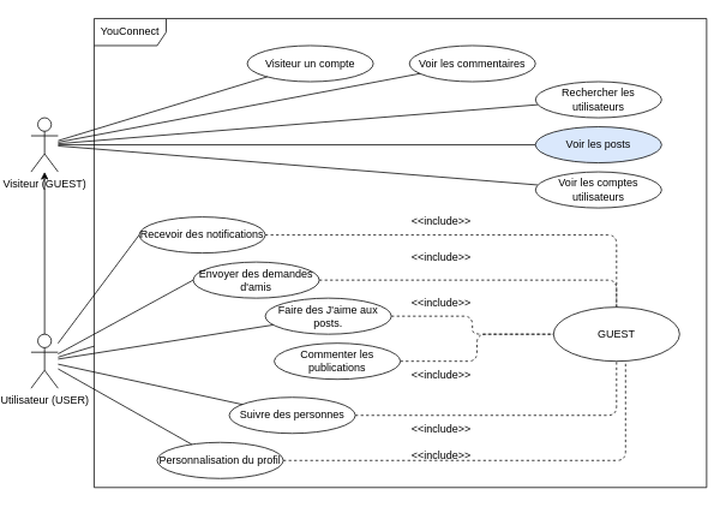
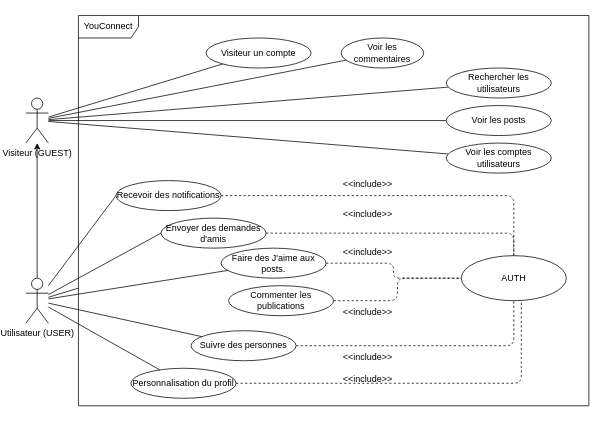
  <mxCell id="0" />
  <mxCell id="1" parent="0" />
  <mxCell id="2" value="YouConnect" style="shape=umlFrame;whiteSpace=wrap;html=1;width=80;height=30;movable=0;resizable=0;rotatable=0;deletable=0;editable=0;connectable=0;" vertex="1" parent="1"><mxGeometry x="90" y="20" width="680" height="520" as="geometry" /></mxCell>
  <mxCell id="3" style="edgeStyle=none;html=1;" edge="1" parent="1" source="4" target="5"><mxGeometry relative="1" as="geometry" /></mxCell>
  <mxCell id="4" value="Utilisateur (USER)" style="shape=umlActor;verticalLabelPosition=bottom;verticalAlign=top;html=1;" vertex="1" parent="1"><mxGeometry x="20" y="370" width="30" height="60" as="geometry" /></mxCell>
  <mxCell id="5" value="Visiteur (GUEST)" style="shape=umlActor;verticalLabelPosition=bottom;verticalAlign=top;html=1;" vertex="1" parent="1"><mxGeometry x="20" y="130" width="30" height="60" as="geometry" /></mxCell>
  <mxCell id="6" value="Visiteur un compte" style="ellipse;whiteSpace=wrap;html=1;" vertex="1" parent="1"><mxGeometry x="260" y="50" width="140" height="40" as="geometry" /></mxCell>
  <mxCell id="7" value="" style="endArrow=none;html=1;" edge="1" parent="1" source="5" target="6"><mxGeometry width="50" height="50" relative="1" as="geometry"><mxPoint x="230" y="190" as="sourcePoint" /><mxPoint x="280" y="140" as="targetPoint" /></mxGeometry></mxCell>
- <mxCell id="8" value="Voir les commentaires" style="ellipse;whiteSpace=wrap;html=1;" vertex="1" parent="1"><mxGeometry x="440" y="50" width="140" height="40" as="geometry" /></mxCell>
+ <mxCell id="8" value="Voir les commentaires" style="ellipse;whiteSpace=wrap;html=1;" vertex="1" parent="1"><mxGeometry x="440" y="50" width="110" height="40" as="geometry" /></mxCell>
  <mxCell id="9" value="" style="endArrow=none;html=1;" edge="1" parent="1" source="5" target="8"><mxGeometry width="50" height="50" relative="1" as="geometry"><mxPoint x="60" y="165.424" as="sourcePoint" /><mxPoint x="292.151" y="94.598" as="targetPoint" /></mxGeometry></mxCell>
  <mxCell id="10" value="Rechercher les utilisateurs" style="ellipse;whiteSpace=wrap;html=1;" vertex="1" parent="1"><mxGeometry x="580" y="90" width="140" height="40" as="geometry" /></mxCell>
  <mxCell id="11" value="" style="endArrow=none;html=1;" edge="1" parent="1" source="5" target="10"><mxGeometry width="50" height="50" relative="1" as="geometry"><mxPoint x="60" y="168.033" as="sourcePoint" /><mxPoint x="286.382" y="138.343" as="targetPoint" /></mxGeometry></mxCell>
- <mxCell id="12" value="GUEST" style="ellipse;whiteSpace=wrap;html=1;" vertex="1" parent="1"><mxGeometry x="600" y="340" width="140" height="60" as="geometry" /></mxCell>
+ <mxCell id="12" value="AUTH" style="ellipse;whiteSpace=wrap;html=1;" vertex="1" parent="1"><mxGeometry x="600" y="340" width="140" height="60" as="geometry" /></mxCell>
  <mxCell id="13" value="" style="endArrow=none;html=1;entryX=0;entryY=0.5;entryDx=0;entryDy=0;" edge="1" parent="1" source="4" target="15"><mxGeometry width="50" height="50" relative="1" as="geometry"><mxPoint x="60" y="168.861" as="sourcePoint" /><mxPoint x="372.357" y="145.147" as="targetPoint" /></mxGeometry></mxCell>
  <mxCell id="14" style="edgeStyle=orthogonalEdgeStyle;html=1;exitX=1;exitY=0.5;exitDx=0;exitDy=0;endArrow=none;endFill=0;dashed=1;" edge="1" parent="1" source="15" target="12"><mxGeometry relative="1" as="geometry" /></mxCell>
  <mxCell id="15" value="Envoyer des demandes d'amis" style="ellipse;whiteSpace=wrap;html=1;" vertex="1" parent="1"><mxGeometry x="200" y="290" width="140" height="40" as="geometry" /></mxCell>
  <mxCell id="16" value="" style="endArrow=none;html=1;" edge="1" parent="1" source="5" target="17"><mxGeometry width="50" height="50" relative="1" as="geometry"><mxPoint x="60" y="168.861" as="sourcePoint" /><mxPoint x="370" y="200" as="targetPoint" /></mxGeometry></mxCell>
- <mxCell id="17" value="Voir les posts" style="ellipse;whiteSpace=wrap;html=1;fillColor=#dae8fc;" vertex="1" parent="1"><mxGeometry x="580" y="140" width="140" height="40" as="geometry" /></mxCell>
+ <mxCell id="17" value="Voir les posts" style="ellipse;whiteSpace=wrap;html=1;" vertex="1" parent="1"><mxGeometry x="580" y="140" width="140" height="40" as="geometry" /></mxCell>
  <mxCell id="18" value="" style="endArrow=none;html=1;" edge="1" parent="1" target="19" source="5"><mxGeometry width="50" height="50" relative="1" as="geometry"><mxPoint x="-90" y="210" as="sourcePoint" /><mxPoint x="230" y="250" as="targetPoint" /></mxGeometry></mxCell>
  <mxCell id="19" value="Voir les comptes utilisateurs" style="ellipse;whiteSpace=wrap;html=1;" vertex="1" parent="1"><mxGeometry x="580" y="190" width="140" height="40" as="geometry" /></mxCell>
  <mxCell id="20" style="edgeStyle=orthogonalEdgeStyle;html=1;exitX=1;exitY=0.5;exitDx=0;exitDy=0;endArrow=none;endFill=0;dashed=1;" edge="1" parent="1" source="21" target="12"><mxGeometry relative="1" as="geometry" /></mxCell>
  <mxCell id="21" value="Faire des J'aime aux posts." style="ellipse;whiteSpace=wrap;html=1;" vertex="1" parent="1"><mxGeometry x="280" y="330" width="140" height="40" as="geometry" /></mxCell>
  <mxCell id="22" value="" style="endArrow=none;html=1;" edge="1" parent="1" source="4" target="21"><mxGeometry width="50" height="50" relative="1" as="geometry"><mxPoint x="60" y="403.881" as="sourcePoint" /><mxPoint x="249.936" y="326.4" as="targetPoint" /></mxGeometry></mxCell>
  <mxCell id="23" style="edgeStyle=orthogonalEdgeStyle;html=1;exitX=1;exitY=0.5;exitDx=0;exitDy=0;endArrow=none;endFill=0;dashed=1;" edge="1" parent="1" source="24" target="12"><mxGeometry relative="1" as="geometry" /></mxCell>
  <mxCell id="24" value="Commenter les publications" style="ellipse;whiteSpace=wrap;html=1;" vertex="1" parent="1"><mxGeometry x="290" y="380" width="140" height="40" as="geometry" /></mxCell>
  <mxCell id="25" value="" style="endArrow=none;html=1;" edge="1" parent="1" target="2" source="4"><mxGeometry width="50" height="50" relative="1" as="geometry"><mxPoint x="50" y="448.948" as="sourcePoint" /><mxPoint x="259.936" y="386.4" as="targetPoint" /></mxGeometry></mxCell>
  <mxCell id="26" style="edgeStyle=orthogonalEdgeStyle;html=1;exitX=1;exitY=0.5;exitDx=0;exitDy=0;endArrow=none;endFill=0;dashed=1;" edge="1" parent="1" source="27" target="12"><mxGeometry relative="1" as="geometry" /></mxCell>
  <mxCell id="27" value="Suivre des personnes" style="ellipse;whiteSpace=wrap;html=1;" vertex="1" parent="1"><mxGeometry x="240" y="440" width="140" height="40" as="geometry" /></mxCell>
  <mxCell id="28" value="" style="endArrow=none;html=1;" edge="1" parent="1" target="27" source="4"><mxGeometry width="50" height="50" relative="1" as="geometry"><mxPoint x="-10" y="450.451" as="sourcePoint" /><mxPoint x="209.936" y="446.4" as="targetPoint" /></mxGeometry></mxCell>
  <mxCell id="29" value="&amp;lt;&amp;lt;include&amp;gt;&amp;gt;" style="text;html=1;align=center;verticalAlign=middle;resizable=0;points=[];autosize=1;strokeColor=none;fillColor=none;" vertex="1" parent="1"><mxGeometry x="430" y="460" width="90" height="30" as="geometry" /></mxCell>
  <mxCell id="30" value="&amp;lt;&amp;lt;include&amp;gt;&amp;gt;" style="text;html=1;align=center;verticalAlign=middle;resizable=0;points=[];autosize=1;strokeColor=none;fillColor=none;" vertex="1" parent="1"><mxGeometry x="430" y="400" width="90" height="30" as="geometry" /></mxCell>
  <mxCell id="31" value="&amp;lt;&amp;lt;include&amp;gt;&amp;gt;" style="text;html=1;align=center;verticalAlign=middle;resizable=0;points=[];autosize=1;strokeColor=none;fillColor=none;" vertex="1" parent="1"><mxGeometry x="430" y="320" width="90" height="30" as="geometry" /></mxCell>
  <mxCell id="32" value="&amp;lt;&amp;lt;include&amp;gt;&amp;gt;" style="text;html=1;align=center;verticalAlign=middle;resizable=0;points=[];autosize=1;strokeColor=none;fillColor=none;" vertex="1" parent="1"><mxGeometry x="430" y="270" width="90" height="30" as="geometry" /></mxCell>
  <mxCell id="33" value="Personnalisation du profil" style="ellipse;whiteSpace=wrap;html=1;" vertex="1" parent="1"><mxGeometry x="160" y="490" width="140" height="40" as="geometry" /></mxCell>
  <mxCell id="34" value="" style="endArrow=none;html=1;" edge="1" parent="1" source="4" target="33"><mxGeometry width="50" height="50" relative="1" as="geometry"><mxPoint x="60" y="413.271" as="sourcePoint" /><mxPoint x="264.42" y="457.842" as="targetPoint" /></mxGeometry></mxCell>
  <mxCell id="35" value="&amp;lt;&amp;lt;include&amp;gt;&amp;gt;" style="text;html=1;align=center;verticalAlign=middle;resizable=0;points=[];autosize=1;strokeColor=none;fillColor=none;" vertex="1" parent="1"><mxGeometry x="430" y="490" width="90" height="30" as="geometry" /></mxCell>
  <mxCell id="36" style="edgeStyle=orthogonalEdgeStyle;html=1;endArrow=none;endFill=0;dashed=1;" edge="1" parent="1" source="33" target="12"><mxGeometry relative="1" as="geometry"><mxPoint x="390" y="470" as="sourcePoint" /><mxPoint x="680" y="410" as="targetPoint" /><Array as="points"><mxPoint x="680" y="510" /></Array></mxGeometry></mxCell>
  <mxCell id="37" value="Recevoir des notifications" style="ellipse;whiteSpace=wrap;html=1;" vertex="1" parent="1"><mxGeometry x="140" y="240" width="140" height="40" as="geometry" /></mxCell>
  <mxCell id="38" value="" style="endArrow=none;html=1;entryX=0;entryY=0.5;entryDx=0;entryDy=0;" edge="1" parent="1" source="4" target="37"><mxGeometry width="50" height="50" relative="1" as="geometry"><mxPoint x="60" y="403.878" as="sourcePoint" /><mxPoint x="249.858" y="326.385" as="targetPoint" /></mxGeometry></mxCell>
  <mxCell id="39" style="edgeStyle=orthogonalEdgeStyle;html=1;endArrow=none;endFill=0;dashed=1;" edge="1" parent="1" source="37" target="12"><mxGeometry relative="1" as="geometry"><mxPoint x="370" y="260" as="sourcePoint" /><mxPoint x="690" y="300" as="targetPoint" /></mxGeometry></mxCell>
  <mxCell id="40" value="&amp;lt;&amp;lt;include&amp;gt;&amp;gt;" style="text;html=1;align=center;verticalAlign=middle;resizable=0;points=[];autosize=1;strokeColor=none;fillColor=none;" vertex="1" parent="1"><mxGeometry x="430" y="230" width="90" height="30" as="geometry" /></mxCell>
